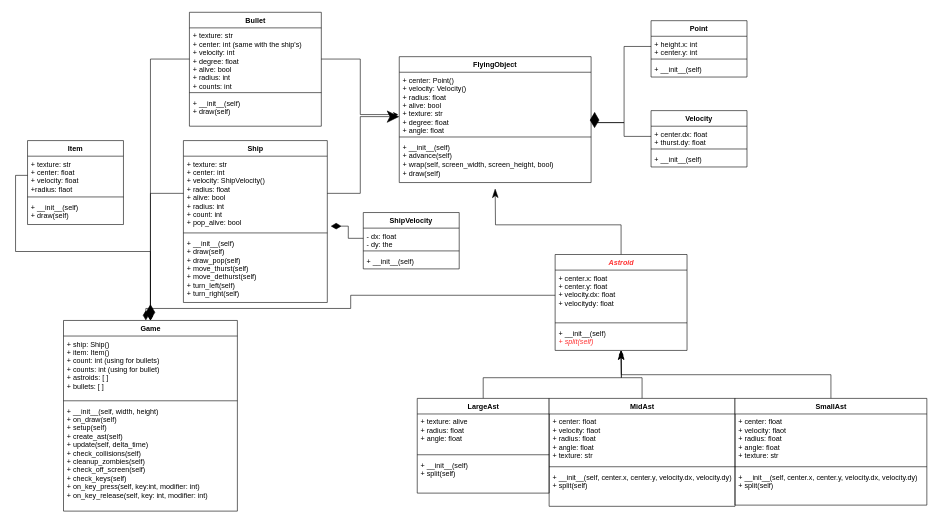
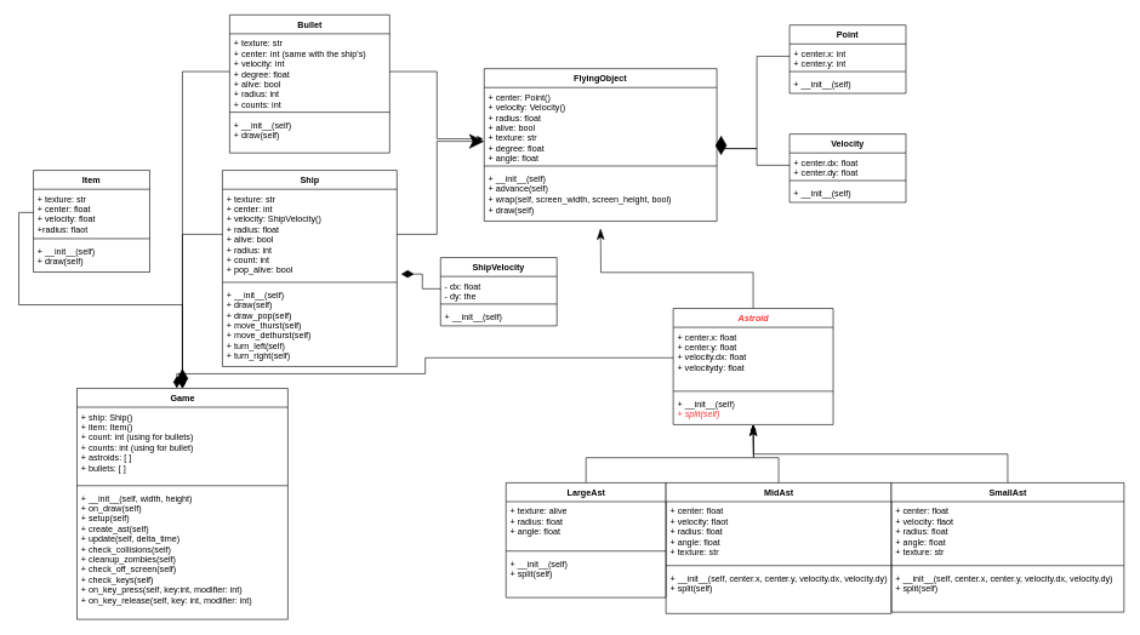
  <mxCell id="0" />
  <mxCell id="1" parent="0" />
  <mxCell id="2" style="edgeStyle=orthogonalEdgeStyle;rounded=0;orthogonalLoop=1;jettySize=auto;html=1;exitX=0;exitY=0.5;exitDx=0;exitDy=0;entryX=1.012;entryY=0.846;entryDx=0;entryDy=0;entryPerimeter=0;endArrow=diamondThin;endFill=1;strokeWidth=1;endSize=13;" parent="1" source="13" target="5" edge="1"><mxGeometry relative="1" as="geometry"><Array as="points"><mxPoint x="1015" y="227" /><mxPoint x="1015" y="204" /><mxPoint x="964" y="204" /></Array></mxGeometry></mxCell>
  <mxCell id="3" style="edgeStyle=orthogonalEdgeStyle;rounded=0;orthogonalLoop=1;jettySize=auto;html=1;exitX=0;exitY=0.5;exitDx=0;exitDy=0;entryX=1.018;entryY=0.897;entryDx=0;entryDy=0;entryPerimeter=0;endArrow=diamondThin;endFill=1;endSize=24;" parent="1" source="9" target="5" edge="1"><mxGeometry relative="1" as="geometry"><Array as="points"><mxPoint x="1015" y="77" /><mxPoint x="1015" y="204" /><mxPoint x="966" y="204" /></Array></mxGeometry></mxCell>
  <mxCell id="4" value="FlyingObject" style="swimlane;fontStyle=1;align=center;verticalAlign=top;childLayout=stackLayout;horizontal=1;startSize=26;horizontalStack=0;resizeParent=1;resizeParentMax=0;resizeLast=0;collapsible=1;marginBottom=0;" parent="1" vertex="1"><mxGeometry x="640" y="94" width="320" height="210" as="geometry" /></mxCell>
  <mxCell id="5" value="+ center: Point()&#10;+ velocity: Velocity()&#10;+ radius: float&#10;+ alive: bool&#10;+ texture: str&#10;+ degree: float&#10;+ angle: float" style="text;strokeColor=none;fillColor=none;align=left;verticalAlign=top;spacingLeft=4;spacingRight=4;overflow=hidden;rotatable=0;points=[[0,0.5],[1,0.5]];portConstraint=eastwest;" parent="4" vertex="1"><mxGeometry y="26" width="320" height="104" as="geometry" /></mxCell>
  <mxCell id="6" value="" style="line;strokeWidth=1;fillColor=none;align=left;verticalAlign=middle;spacingTop=-1;spacingLeft=3;spacingRight=3;rotatable=0;labelPosition=right;points=[];portConstraint=eastwest;" parent="4" vertex="1"><mxGeometry y="130" width="320" height="8" as="geometry" /></mxCell>
  <mxCell id="7" value="+ __init__(self)&lt;br&gt;+ advance(self)&lt;br&gt;+ wrap(self, screen_width, screen_height, bool)&lt;br&gt;+ draw(self)" style="text;strokeColor=none;fillColor=none;align=left;verticalAlign=top;spacingLeft=4;spacingRight=4;overflow=hidden;rotatable=0;points=[[0,0.5],[1,0.5]];portConstraint=eastwest;html=1;" parent="4" vertex="1"><mxGeometry y="138" width="320" height="72" as="geometry" /></mxCell>
  <mxCell id="8" value="Point" style="swimlane;fontStyle=1;align=center;verticalAlign=top;childLayout=stackLayout;horizontal=1;startSize=26;horizontalStack=0;resizeParent=1;resizeParentMax=0;resizeLast=0;collapsible=1;marginBottom=0;" parent="1" vertex="1"><mxGeometry x="1060" y="34" width="160" height="94" as="geometry" /></mxCell>
- <mxCell id="9" value="+ height.x: int&#10;+ center.y: int" style="text;strokeColor=none;fillColor=none;align=left;verticalAlign=top;spacingLeft=4;spacingRight=4;overflow=hidden;rotatable=0;points=[[0,0.5],[1,0.5]];portConstraint=eastwest;" parent="8" vertex="1"><mxGeometry y="26" width="160" height="34" as="geometry" /></mxCell>
+ <mxCell id="9" value="+ center.x: int&#10;+ center.y: int" style="text;strokeColor=none;fillColor=none;align=left;verticalAlign=top;spacingLeft=4;spacingRight=4;overflow=hidden;rotatable=0;points=[[0,0.5],[1,0.5]];portConstraint=eastwest;" parent="8" vertex="1"><mxGeometry y="26" width="160" height="34" as="geometry" /></mxCell>
  <mxCell id="10" value="" style="line;strokeWidth=1;fillColor=none;align=left;verticalAlign=middle;spacingTop=-1;spacingLeft=3;spacingRight=3;rotatable=0;labelPosition=right;points=[];portConstraint=eastwest;" parent="8" vertex="1"><mxGeometry y="60" width="160" height="8" as="geometry" /></mxCell>
  <mxCell id="11" value="+ __init__(self)" style="text;strokeColor=none;fillColor=none;align=left;verticalAlign=top;spacingLeft=4;spacingRight=4;overflow=hidden;rotatable=0;points=[[0,0.5],[1,0.5]];portConstraint=eastwest;" parent="8" vertex="1"><mxGeometry y="68" width="160" height="26" as="geometry" /></mxCell>
  <mxCell id="12" value="Velocity" style="swimlane;fontStyle=1;align=center;verticalAlign=top;childLayout=stackLayout;horizontal=1;startSize=26;horizontalStack=0;resizeParent=1;resizeParentMax=0;resizeLast=0;collapsible=1;marginBottom=0;" parent="1" vertex="1"><mxGeometry x="1060" y="184" width="160" height="94" as="geometry" /></mxCell>
- <mxCell id="13" value="+ center.dx: float&#10;+ thurst.dy: float" style="text;strokeColor=none;fillColor=none;align=left;verticalAlign=top;spacingLeft=4;spacingRight=4;overflow=hidden;rotatable=0;points=[[0,0.5],[1,0.5]];portConstraint=eastwest;" parent="12" vertex="1"><mxGeometry y="26" width="160" height="34" as="geometry" /></mxCell>
+ <mxCell id="13" value="+ center.dx: float&#10;+ center.dy: float" style="text;strokeColor=none;fillColor=none;align=left;verticalAlign=top;spacingLeft=4;spacingRight=4;overflow=hidden;rotatable=0;points=[[0,0.5],[1,0.5]];portConstraint=eastwest;" parent="12" vertex="1"><mxGeometry y="26" width="160" height="34" as="geometry" /></mxCell>
  <mxCell id="14" value="" style="line;strokeWidth=1;fillColor=none;align=left;verticalAlign=middle;spacingTop=-1;spacingLeft=3;spacingRight=3;rotatable=0;labelPosition=right;points=[];portConstraint=eastwest;" parent="12" vertex="1"><mxGeometry y="60" width="160" height="8" as="geometry" /></mxCell>
  <mxCell id="15" value="+ __init__(self)" style="text;strokeColor=none;fillColor=none;align=left;verticalAlign=top;spacingLeft=4;spacingRight=4;overflow=hidden;rotatable=0;points=[[0,0.5],[1,0.5]];portConstraint=eastwest;" parent="12" vertex="1"><mxGeometry y="68" width="160" height="26" as="geometry" /></mxCell>
  <mxCell id="16" style="edgeStyle=orthogonalEdgeStyle;rounded=0;orthogonalLoop=1;jettySize=auto;html=1;exitX=0.5;exitY=0;exitDx=0;exitDy=0;endArrow=classicThin;endFill=1;endSize=13;strokeWidth=1;fontColor=#FF3333;" parent="1" source="17" edge="1"><mxGeometry relative="1" as="geometry"><mxPoint x="800" y="314" as="targetPoint" /></mxGeometry></mxCell>
  <mxCell id="17" value="&lt;i&gt;Astroid&lt;/i&gt;" style="swimlane;fontStyle=1;align=center;verticalAlign=top;childLayout=stackLayout;horizontal=1;startSize=26;horizontalStack=0;resizeParent=1;resizeParentMax=0;resizeLast=0;collapsible=1;marginBottom=0;fontColor=#FF3333;html=1;" parent="1" vertex="1"><mxGeometry x="900" y="424" width="220" height="160" as="geometry" /></mxCell>
  <mxCell id="18" value="+ center.x: float&#10;+ center.y: float&#10;+ velocity.dx: float&#10;+ velocitydy: float" style="text;strokeColor=none;fillColor=none;align=left;verticalAlign=top;spacingLeft=4;spacingRight=4;overflow=hidden;rotatable=0;points=[[0,0.5],[1,0.5]];portConstraint=eastwest;" parent="17" vertex="1"><mxGeometry y="26" width="220" height="84" as="geometry" /></mxCell>
  <mxCell id="19" value="" style="line;strokeWidth=1;fillColor=none;align=left;verticalAlign=middle;spacingTop=-1;spacingLeft=3;spacingRight=3;rotatable=0;labelPosition=right;points=[];portConstraint=eastwest;" parent="17" vertex="1"><mxGeometry y="110" width="220" height="8" as="geometry" /></mxCell>
  <mxCell id="20" value="+ __init__(self)&lt;br&gt;&lt;i&gt;&lt;font color=&quot;#ff3333&quot;&gt;+ split(self)&lt;/font&gt;&lt;/i&gt;" style="text;strokeColor=none;fillColor=none;align=left;verticalAlign=top;spacingLeft=4;spacingRight=4;overflow=hidden;rotatable=0;points=[[0,0.5],[1,0.5]];portConstraint=eastwest;html=1;" parent="17" vertex="1"><mxGeometry y="118" width="220" height="42" as="geometry" /></mxCell>
  <mxCell id="21" style="edgeStyle=orthogonalEdgeStyle;rounded=0;orthogonalLoop=1;jettySize=auto;html=1;exitX=0.5;exitY=0;exitDx=0;exitDy=0;endArrow=classicThin;endFill=1;endSize=13;strokeWidth=1;fontColor=#FF3333;" parent="1" source="45" edge="1"><mxGeometry relative="1" as="geometry"><mxPoint x="1010" y="584" as="targetPoint" /></mxGeometry></mxCell>
  <mxCell id="22" value="&lt;font color=&quot;#000000&quot;&gt;Bullet&lt;/font&gt;" style="swimlane;fontStyle=1;align=center;verticalAlign=top;childLayout=stackLayout;horizontal=1;startSize=26;horizontalStack=0;resizeParent=1;resizeParentMax=0;resizeLast=0;collapsible=1;marginBottom=0;fontColor=#FF3333;html=1;" parent="1" vertex="1"><mxGeometry x="290" y="20" width="220" height="190" as="geometry" /></mxCell>
  <mxCell id="23" value="+ texture: str&#10;+ center: int (same with the ship's)&#10;+ velocity: int&#10;+ degree: float&#10;+ alive: bool&#10;+ radius: int&#10;+ counts: int" style="text;strokeColor=none;fillColor=none;align=left;verticalAlign=top;spacingLeft=4;spacingRight=4;overflow=hidden;rotatable=0;points=[[0,0.5],[1,0.5]];portConstraint=eastwest;" parent="22" vertex="1"><mxGeometry y="26" width="220" height="104" as="geometry" /></mxCell>
  <mxCell id="24" value="" style="line;strokeWidth=1;fillColor=none;align=left;verticalAlign=middle;spacingTop=-1;spacingLeft=3;spacingRight=3;rotatable=0;labelPosition=right;points=[];portConstraint=eastwest;" parent="22" vertex="1"><mxGeometry y="130" width="220" height="8" as="geometry" /></mxCell>
  <mxCell id="25" value="+ __init__(self)&#10;+ draw(self)" style="text;strokeColor=none;fillColor=none;align=left;verticalAlign=top;spacingLeft=4;spacingRight=4;overflow=hidden;rotatable=0;points=[[0,0.5],[1,0.5]];portConstraint=eastwest;" parent="22" vertex="1"><mxGeometry y="138" width="220" height="52" as="geometry" /></mxCell>
  <mxCell id="26" style="edgeStyle=orthogonalEdgeStyle;rounded=0;orthogonalLoop=1;jettySize=auto;html=1;exitX=0.5;exitY=0;exitDx=0;exitDy=0;endArrow=classicThin;endFill=1;endSize=13;strokeWidth=1;fontColor=#FF3333;" parent="1" source="49" edge="1"><mxGeometry relative="1" as="geometry"><mxPoint x="1010" y="584" as="targetPoint" /></mxGeometry></mxCell>
  <mxCell id="27" style="edgeStyle=orthogonalEdgeStyle;rounded=0;orthogonalLoop=1;jettySize=auto;html=1;exitX=0.5;exitY=0;exitDx=0;exitDy=0;" parent="1" source="53" edge="1"><mxGeometry relative="1" as="geometry"><mxPoint x="1010" y="584" as="targetPoint" /></mxGeometry></mxCell>
  <mxCell id="28" value="&lt;font color=&quot;#000000&quot;&gt;Game&lt;/font&gt;" style="swimlane;fontStyle=1;align=center;verticalAlign=top;childLayout=stackLayout;horizontal=1;startSize=26;horizontalStack=0;resizeParent=1;resizeParentMax=0;resizeLast=0;collapsible=1;marginBottom=0;fontColor=#FF3333;html=1;" parent="1" vertex="1"><mxGeometry x="80" y="534" width="290" height="318" as="geometry" /></mxCell>
  <mxCell id="29" value="+ ship: Ship()&#10;+ item: Item()&#10;+ count: int (using for bullets)&#10;+ counts: int (using for bullet)&#10;+ astroids: [ ] &#10;+ bullets: [ ]" style="text;strokeColor=none;fillColor=none;align=left;verticalAlign=top;spacingLeft=4;spacingRight=4;overflow=hidden;rotatable=0;points=[[0,0.5],[1,0.5]];portConstraint=eastwest;" parent="28" vertex="1"><mxGeometry y="26" width="290" height="104" as="geometry" /></mxCell>
  <mxCell id="30" value="" style="line;strokeWidth=1;fillColor=none;align=left;verticalAlign=middle;spacingTop=-1;spacingLeft=3;spacingRight=3;rotatable=0;labelPosition=right;points=[];portConstraint=eastwest;" parent="28" vertex="1"><mxGeometry y="130" width="290" height="8" as="geometry" /></mxCell>
  <mxCell id="31" value="+ __init__(self, width, height) &#10;+ on_draw(self)&#10;+ setup(self)&#10;+ create_ast(self)&#10;+ update(self, delta_time)&#10;+ check_collisions(self) &#10;+ cleanup_zombies(self) &#10;+ check_off_screen(self) &#10;+ check_keys(self)&#10;+ on_key_press(self, key:int, modifier: int)&#10;+ on_key_release(self, key: int, modifier: int)" style="text;strokeColor=none;fillColor=none;align=left;verticalAlign=top;spacingLeft=4;spacingRight=4;overflow=hidden;rotatable=0;points=[[0,0.5],[1,0.5]];portConstraint=eastwest;" parent="28" vertex="1"><mxGeometry y="138" width="290" height="180" as="geometry" /></mxCell>
  <mxCell id="32" style="edgeStyle=orthogonalEdgeStyle;rounded=0;orthogonalLoop=1;jettySize=auto;html=1;exitX=0;exitY=0.5;exitDx=0;exitDy=0;entryX=0.5;entryY=0;entryDx=0;entryDy=0;" parent="1" source="36" target="28" edge="1"><mxGeometry relative="1" as="geometry" /></mxCell>
  <mxCell id="33" style="edgeStyle=orthogonalEdgeStyle;rounded=0;orthogonalLoop=1;jettySize=auto;html=1;exitX=0;exitY=0.5;exitDx=0;exitDy=0;entryX=0.5;entryY=0;entryDx=0;entryDy=0;endArrow=diamondThin;endFill=1;endSize=11;" parent="1" source="23" target="28" edge="1"><mxGeometry relative="1" as="geometry" /></mxCell>
  <mxCell id="34" style="edgeStyle=orthogonalEdgeStyle;rounded=0;orthogonalLoop=1;jettySize=auto;html=1;exitX=0;exitY=0.5;exitDx=0;exitDy=0;endArrow=diamondThin;endFill=1;endSize=14;" parent="1" source="18" edge="1"><mxGeometry relative="1" as="geometry"><mxPoint x="217.333" y="534" as="targetPoint" /><Array as="points"><mxPoint x="559" y="492" /><mxPoint x="559" y="514" /><mxPoint x="217" y="514" /></Array></mxGeometry></mxCell>
  <mxCell id="35" value="&lt;font color=&quot;#000000&quot;&gt;Ship&lt;/font&gt;" style="swimlane;fontStyle=1;align=center;verticalAlign=top;childLayout=stackLayout;horizontal=1;startSize=26;horizontalStack=0;resizeParent=1;resizeParentMax=0;resizeLast=0;collapsible=1;marginBottom=0;fontColor=#FF3333;html=1;" parent="1" vertex="1"><mxGeometry x="280" y="234" width="240" height="270" as="geometry" /></mxCell>
  <mxCell id="36" value="+ texture: str&#10;+ center: int&#10;+ velocity: ShipVelocity()&#10;+ radius: float&#10;+ alive: bool&#10;+ radius: int&#10;+ count: int&#10;+ pop_alive: bool" style="text;strokeColor=none;fillColor=none;align=left;verticalAlign=top;spacingLeft=4;spacingRight=4;overflow=hidden;rotatable=0;points=[[0,0.5],[1,0.5]];portConstraint=eastwest;" parent="35" vertex="1"><mxGeometry y="26" width="240" height="124" as="geometry" /></mxCell>
  <mxCell id="37" value="" style="line;strokeWidth=1;fillColor=none;align=left;verticalAlign=middle;spacingTop=-1;spacingLeft=3;spacingRight=3;rotatable=0;labelPosition=right;points=[];portConstraint=eastwest;" parent="35" vertex="1"><mxGeometry y="150" width="240" height="8" as="geometry" /></mxCell>
  <mxCell id="38" value="+ __init__(self)&#10;+ draw(self)&#10;+ draw_pop(self)&#10;+ move_thurst(self)&#10;+ move_dethurst(self)&#10;+ turn_left(self)&#10;+ turn_right(self)" style="text;strokeColor=none;fillColor=none;align=left;verticalAlign=top;spacingLeft=4;spacingRight=4;overflow=hidden;rotatable=0;points=[[0,0.5],[1,0.5]];portConstraint=eastwest;" parent="35" vertex="1"><mxGeometry y="158" width="240" height="112" as="geometry" /></mxCell>
  <mxCell id="39" style="edgeStyle=orthogonalEdgeStyle;rounded=0;orthogonalLoop=1;jettySize=auto;html=1;exitX=1;exitY=0.5;exitDx=0;exitDy=0;entryX=-0.005;entryY=0.679;entryDx=0;entryDy=0;entryPerimeter=0;" parent="1" source="23" target="5" edge="1"><mxGeometry relative="1" as="geometry" /></mxCell>
  <mxCell id="40" style="edgeStyle=orthogonalEdgeStyle;rounded=0;orthogonalLoop=1;jettySize=auto;html=1;exitX=1;exitY=0.5;exitDx=0;exitDy=0;entryX=0;entryY=0.712;entryDx=0;entryDy=0;entryPerimeter=0;endSize=18;" parent="1" source="36" target="5" edge="1"><mxGeometry relative="1" as="geometry"><Array as="points"><mxPoint x="575" y="322" /><mxPoint x="575" y="194" /></Array></mxGeometry></mxCell>
  <mxCell id="41" value="Item" style="swimlane;fontStyle=1;align=center;verticalAlign=top;childLayout=stackLayout;horizontal=1;startSize=26;horizontalStack=0;resizeParent=1;resizeParentMax=0;resizeLast=0;collapsible=1;marginBottom=0;fontColor=#000000;" vertex="1" parent="1"><mxGeometry x="20" y="234" width="160" height="140" as="geometry" /></mxCell>
  <mxCell id="42" value="+ texture: str&#10;+ center: float&#10;+ velocity: float&#10;+radius: flaot" style="text;strokeColor=none;fillColor=none;align=left;verticalAlign=top;spacingLeft=4;spacingRight=4;overflow=hidden;rotatable=0;points=[[0,0.5],[1,0.5]];portConstraint=eastwest;" vertex="1" parent="41"><mxGeometry y="26" width="160" height="64" as="geometry" /></mxCell>
  <mxCell id="43" value="" style="line;strokeWidth=1;fillColor=none;align=left;verticalAlign=middle;spacingTop=-1;spacingLeft=3;spacingRight=3;rotatable=0;labelPosition=right;points=[];portConstraint=eastwest;" vertex="1" parent="41"><mxGeometry y="90" width="160" height="8" as="geometry" /></mxCell>
  <mxCell id="44" value="+ __init__(self)&#10;+ draw(self)" style="text;strokeColor=none;fillColor=none;align=left;verticalAlign=top;spacingLeft=4;spacingRight=4;overflow=hidden;rotatable=0;points=[[0,0.5],[1,0.5]];portConstraint=eastwest;" vertex="1" parent="41"><mxGeometry y="98" width="160" height="42" as="geometry" /></mxCell>
  <mxCell id="45" value="&lt;font color=&quot;#000000&quot;&gt;LargeAst&lt;/font&gt;" style="swimlane;fontStyle=1;align=center;verticalAlign=top;childLayout=stackLayout;horizontal=1;startSize=26;horizontalStack=0;resizeParent=1;resizeParentMax=0;resizeLast=0;collapsible=1;marginBottom=0;fontColor=#FF3333;html=1;" parent="1" vertex="1"><mxGeometry x="670" y="664" width="220" height="158" as="geometry" /></mxCell>
  <mxCell id="46" value="+ texture: alive&#10;+ radius: float&#10;+ angle: float" style="text;strokeColor=none;fillColor=none;align=left;verticalAlign=top;spacingLeft=4;spacingRight=4;overflow=hidden;rotatable=0;points=[[0,0.5],[1,0.5]];portConstraint=eastwest;" parent="45" vertex="1"><mxGeometry y="26" width="220" height="64" as="geometry" /></mxCell>
  <mxCell id="47" value="" style="line;strokeWidth=1;fillColor=none;align=left;verticalAlign=middle;spacingTop=-1;spacingLeft=3;spacingRight=3;rotatable=0;labelPosition=right;points=[];portConstraint=eastwest;" parent="45" vertex="1"><mxGeometry y="90" width="220" height="8" as="geometry" /></mxCell>
  <mxCell id="48" value="+ __init__(self)&#10;+ split(self)" style="text;strokeColor=none;fillColor=none;align=left;verticalAlign=top;spacingLeft=4;spacingRight=4;overflow=hidden;rotatable=0;points=[[0,0.5],[1,0.5]];portConstraint=eastwest;" parent="45" vertex="1"><mxGeometry y="98" width="220" height="60" as="geometry" /></mxCell>
  <mxCell id="49" value="&lt;font color=&quot;#000000&quot;&gt;MidAst&lt;/font&gt;" style="swimlane;fontStyle=1;align=center;verticalAlign=top;childLayout=stackLayout;horizontal=1;startSize=26;horizontalStack=0;resizeParent=1;resizeParentMax=0;resizeLast=0;collapsible=1;marginBottom=0;fontColor=#FF3333;html=1;" parent="1" vertex="1"><mxGeometry x="890" y="664" width="310" height="180" as="geometry" /></mxCell>
  <mxCell id="50" value="+ center: float&#10;+ velocity: flaot&#10;+ radius: float&#10;+ angle: float&#10;+ texture: str" style="text;strokeColor=none;fillColor=none;align=left;verticalAlign=top;spacingLeft=4;spacingRight=4;overflow=hidden;rotatable=0;points=[[0,0.5],[1,0.5]];portConstraint=eastwest;" parent="49" vertex="1"><mxGeometry y="26" width="310" height="84" as="geometry" /></mxCell>
  <mxCell id="51" value="" style="line;strokeWidth=1;fillColor=none;align=left;verticalAlign=middle;spacingTop=-1;spacingLeft=3;spacingRight=3;rotatable=0;labelPosition=right;points=[];portConstraint=eastwest;" parent="49" vertex="1"><mxGeometry y="110" width="310" height="8" as="geometry" /></mxCell>
  <mxCell id="52" value="+ __init__(self, center.x, center.y, velocity.dx, velocity.dy)&#10;+ split(self)" style="text;strokeColor=none;fillColor=none;align=left;verticalAlign=top;spacingLeft=4;spacingRight=4;overflow=hidden;rotatable=0;points=[[0,0.5],[1,0.5]];portConstraint=eastwest;" parent="49" vertex="1"><mxGeometry y="118" width="310" height="62" as="geometry" /></mxCell>
  <mxCell id="53" value="&lt;font color=&quot;#000000&quot;&gt;SmallAst&lt;/font&gt;" style="swimlane;fontStyle=1;align=center;verticalAlign=top;childLayout=stackLayout;horizontal=1;startSize=26;horizontalStack=0;resizeParent=1;resizeParentMax=0;resizeLast=0;collapsible=1;marginBottom=0;fontColor=#FF3333;html=1;" parent="1" vertex="1"><mxGeometry x="1200" y="664" width="320" height="178" as="geometry" /></mxCell>
  <mxCell id="54" value="+ center: float&#10;+ velocity: flaot&#10;+ radius: float&#10;+ angle: float&#10;+ texture: str" style="text;strokeColor=none;fillColor=none;align=left;verticalAlign=top;spacingLeft=4;spacingRight=4;overflow=hidden;rotatable=0;points=[[0,0.5],[1,0.5]];portConstraint=eastwest;" parent="53" vertex="1"><mxGeometry y="26" width="320" height="84" as="geometry" /></mxCell>
  <mxCell id="55" value="" style="line;strokeWidth=1;fillColor=none;align=left;verticalAlign=middle;spacingTop=-1;spacingLeft=3;spacingRight=3;rotatable=0;labelPosition=right;points=[];portConstraint=eastwest;" parent="53" vertex="1"><mxGeometry y="110" width="320" height="8" as="geometry" /></mxCell>
  <mxCell id="56" value="+ __init__(self, center.x, center.y, velocity.dx, velocity.dy)&#10;+ split(self)" style="text;strokeColor=none;fillColor=none;align=left;verticalAlign=top;spacingLeft=4;spacingRight=4;overflow=hidden;rotatable=0;points=[[0,0.5],[1,0.5]];portConstraint=eastwest;" parent="53" vertex="1"><mxGeometry y="118" width="320" height="60" as="geometry" /></mxCell>
  <mxCell id="57" value="ShipVelocity" style="swimlane;fontStyle=1;align=center;verticalAlign=top;childLayout=stackLayout;horizontal=1;startSize=26;horizontalStack=0;resizeParent=1;resizeParentMax=0;resizeLast=0;collapsible=1;marginBottom=0;fontColor=#000000;" vertex="1" parent="1"><mxGeometry x="580" y="354" width="160" height="94" as="geometry" /></mxCell>
  <mxCell id="58" value="- dx: float&#10;- dy: the" style="text;strokeColor=none;fillColor=none;align=left;verticalAlign=top;spacingLeft=4;spacingRight=4;overflow=hidden;rotatable=0;points=[[0,0.5],[1,0.5]];portConstraint=eastwest;" vertex="1" parent="57"><mxGeometry y="26" width="160" height="34" as="geometry" /></mxCell>
  <mxCell id="59" value="" style="line;strokeWidth=1;fillColor=none;align=left;verticalAlign=middle;spacingTop=-1;spacingLeft=3;spacingRight=3;rotatable=0;labelPosition=right;points=[];portConstraint=eastwest;" vertex="1" parent="57"><mxGeometry y="60" width="160" height="8" as="geometry" /></mxCell>
  <mxCell id="60" value="+ __init__(self)" style="text;strokeColor=none;fillColor=none;align=left;verticalAlign=top;spacingLeft=4;spacingRight=4;overflow=hidden;rotatable=0;points=[[0,0.5],[1,0.5]];portConstraint=eastwest;" vertex="1" parent="57"><mxGeometry y="68" width="160" height="26" as="geometry" /></mxCell>
  <mxCell id="61" style="edgeStyle=orthogonalEdgeStyle;rounded=0;orthogonalLoop=1;jettySize=auto;html=1;exitX=0;exitY=0.5;exitDx=0;exitDy=0;entryX=1.024;entryY=0.941;entryDx=0;entryDy=0;entryPerimeter=0;fontColor=#000000;endArrow=diamondThin;endFill=1;startSize=9;endSize=15;" edge="1" parent="1" source="58" target="36"><mxGeometry relative="1" as="geometry" /></mxCell>
  <mxCell id="62" style="edgeStyle=orthogonalEdgeStyle;rounded=0;orthogonalLoop=1;jettySize=auto;html=1;exitX=0;exitY=0.5;exitDx=0;exitDy=0;entryX=0.5;entryY=0;entryDx=0;entryDy=0;startSize=9;endArrow=diamondThin;endFill=1;endSize=24;fontColor=#000000;" edge="1" parent="1" source="42" target="28"><mxGeometry relative="1" as="geometry" /></mxCell>
